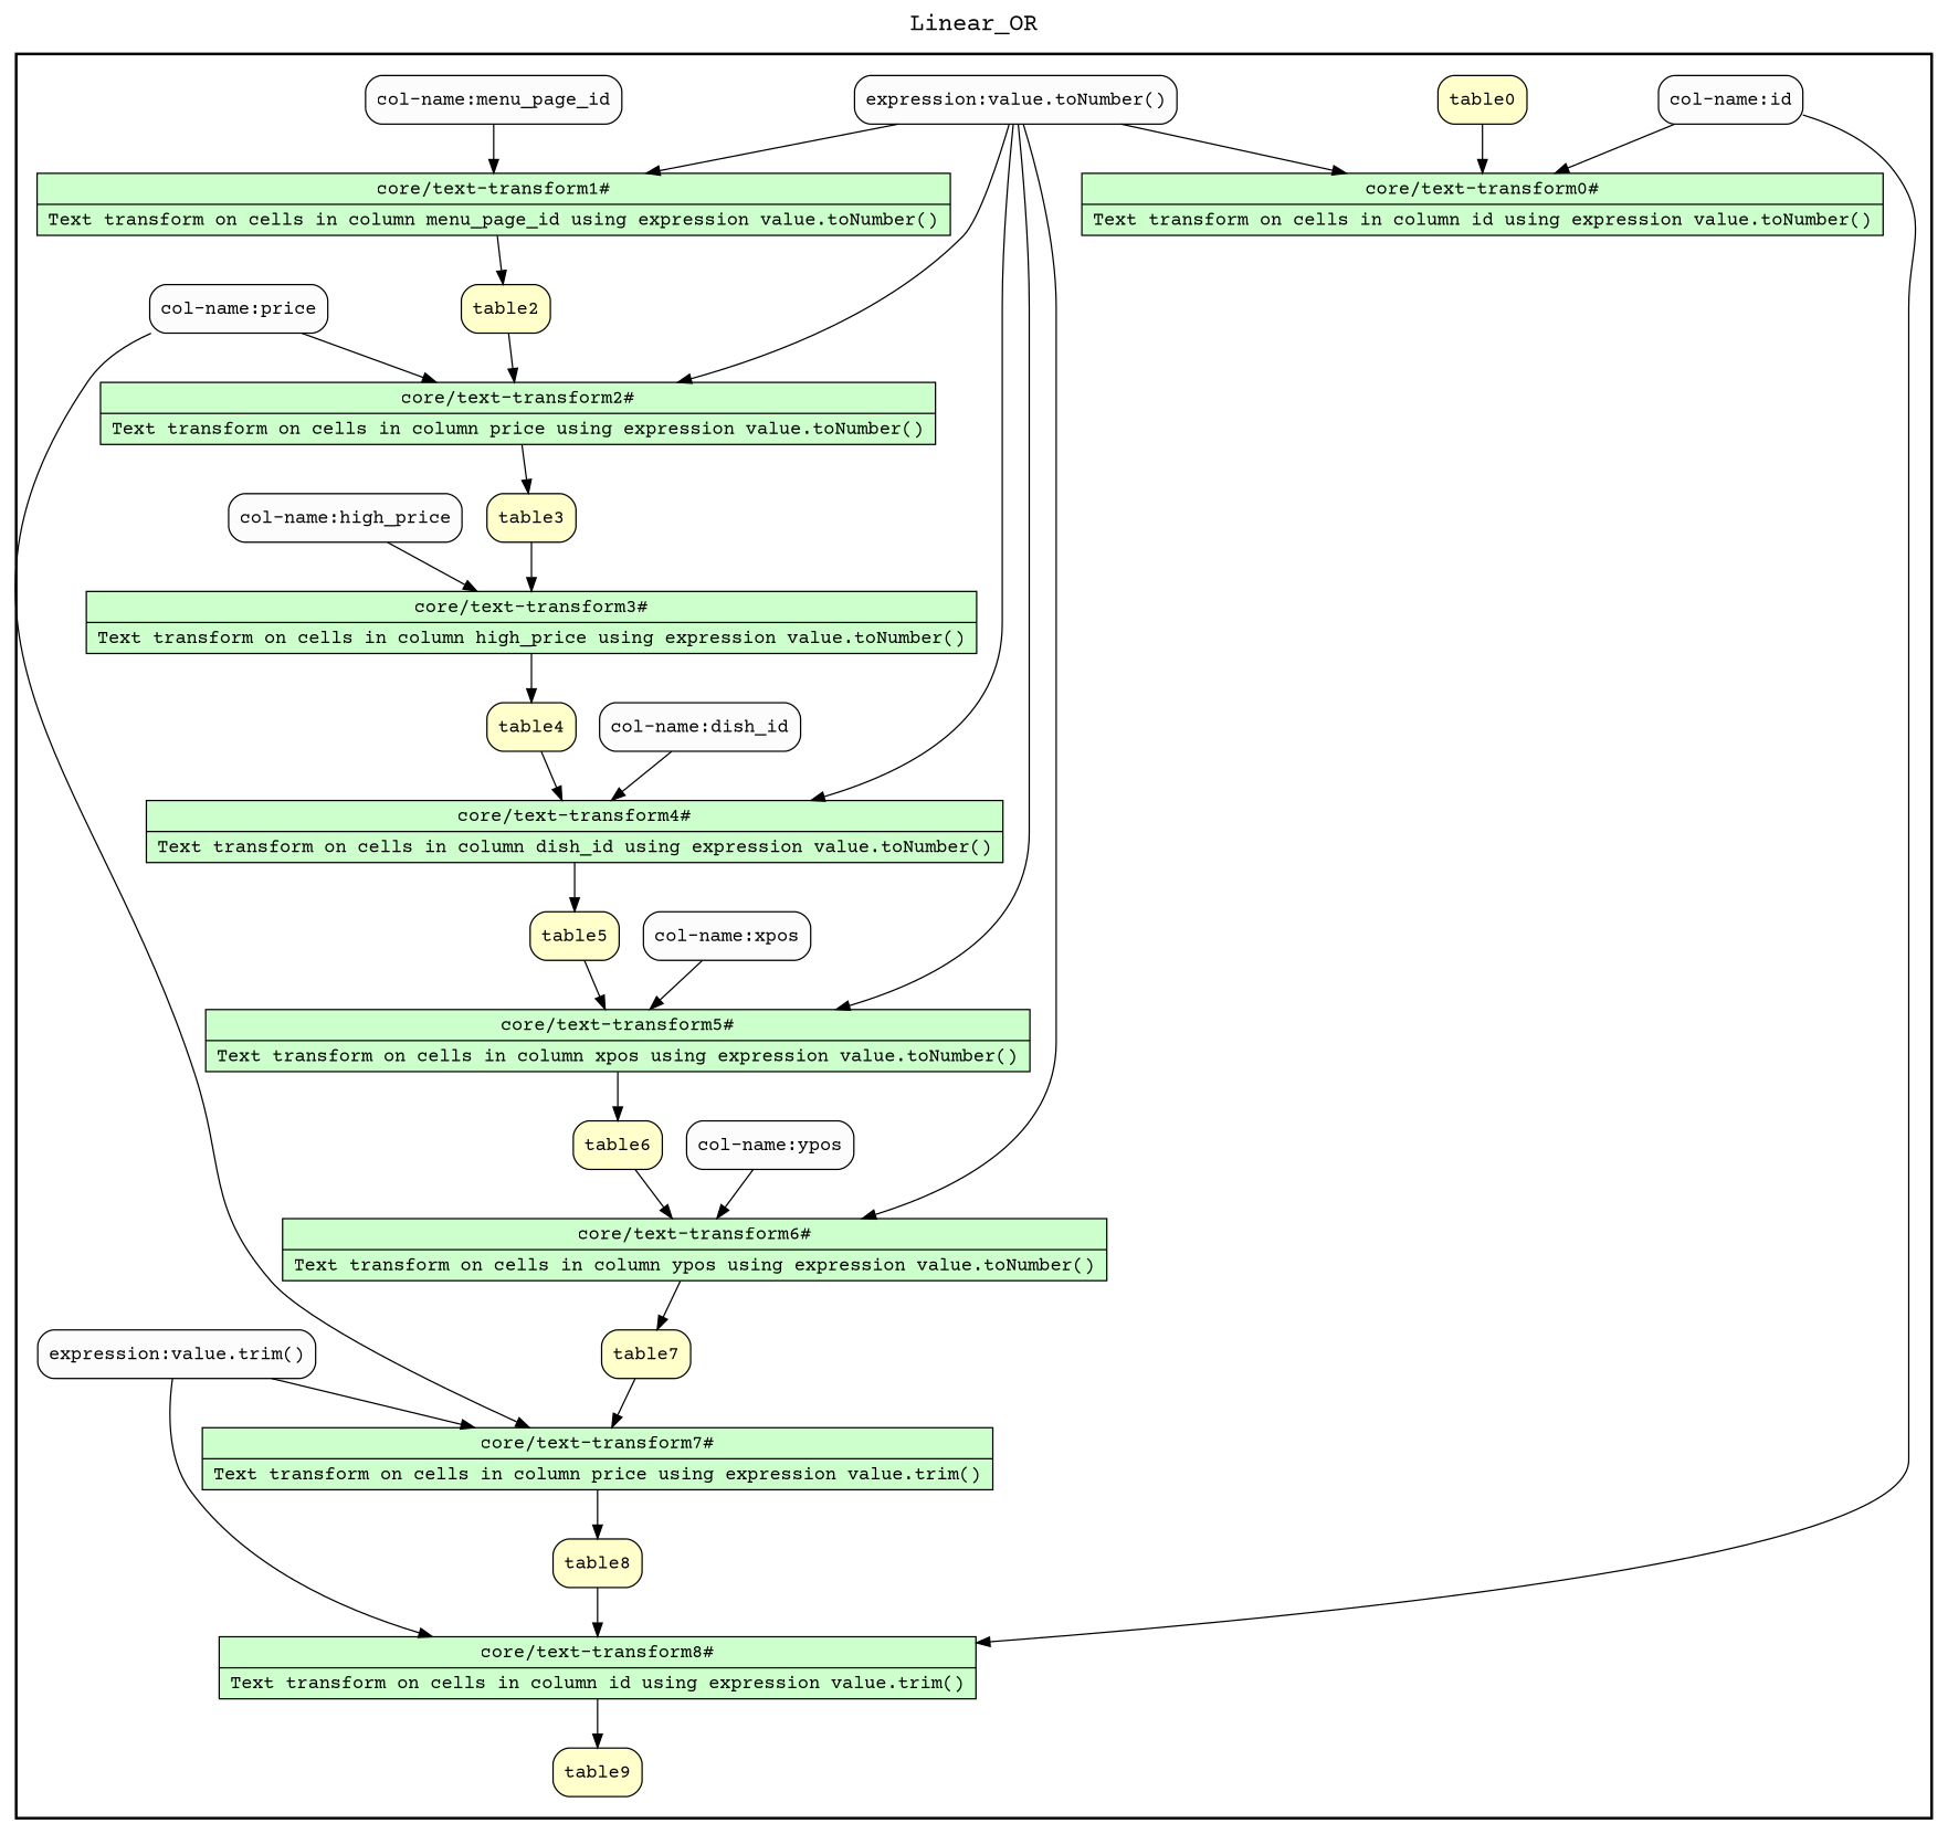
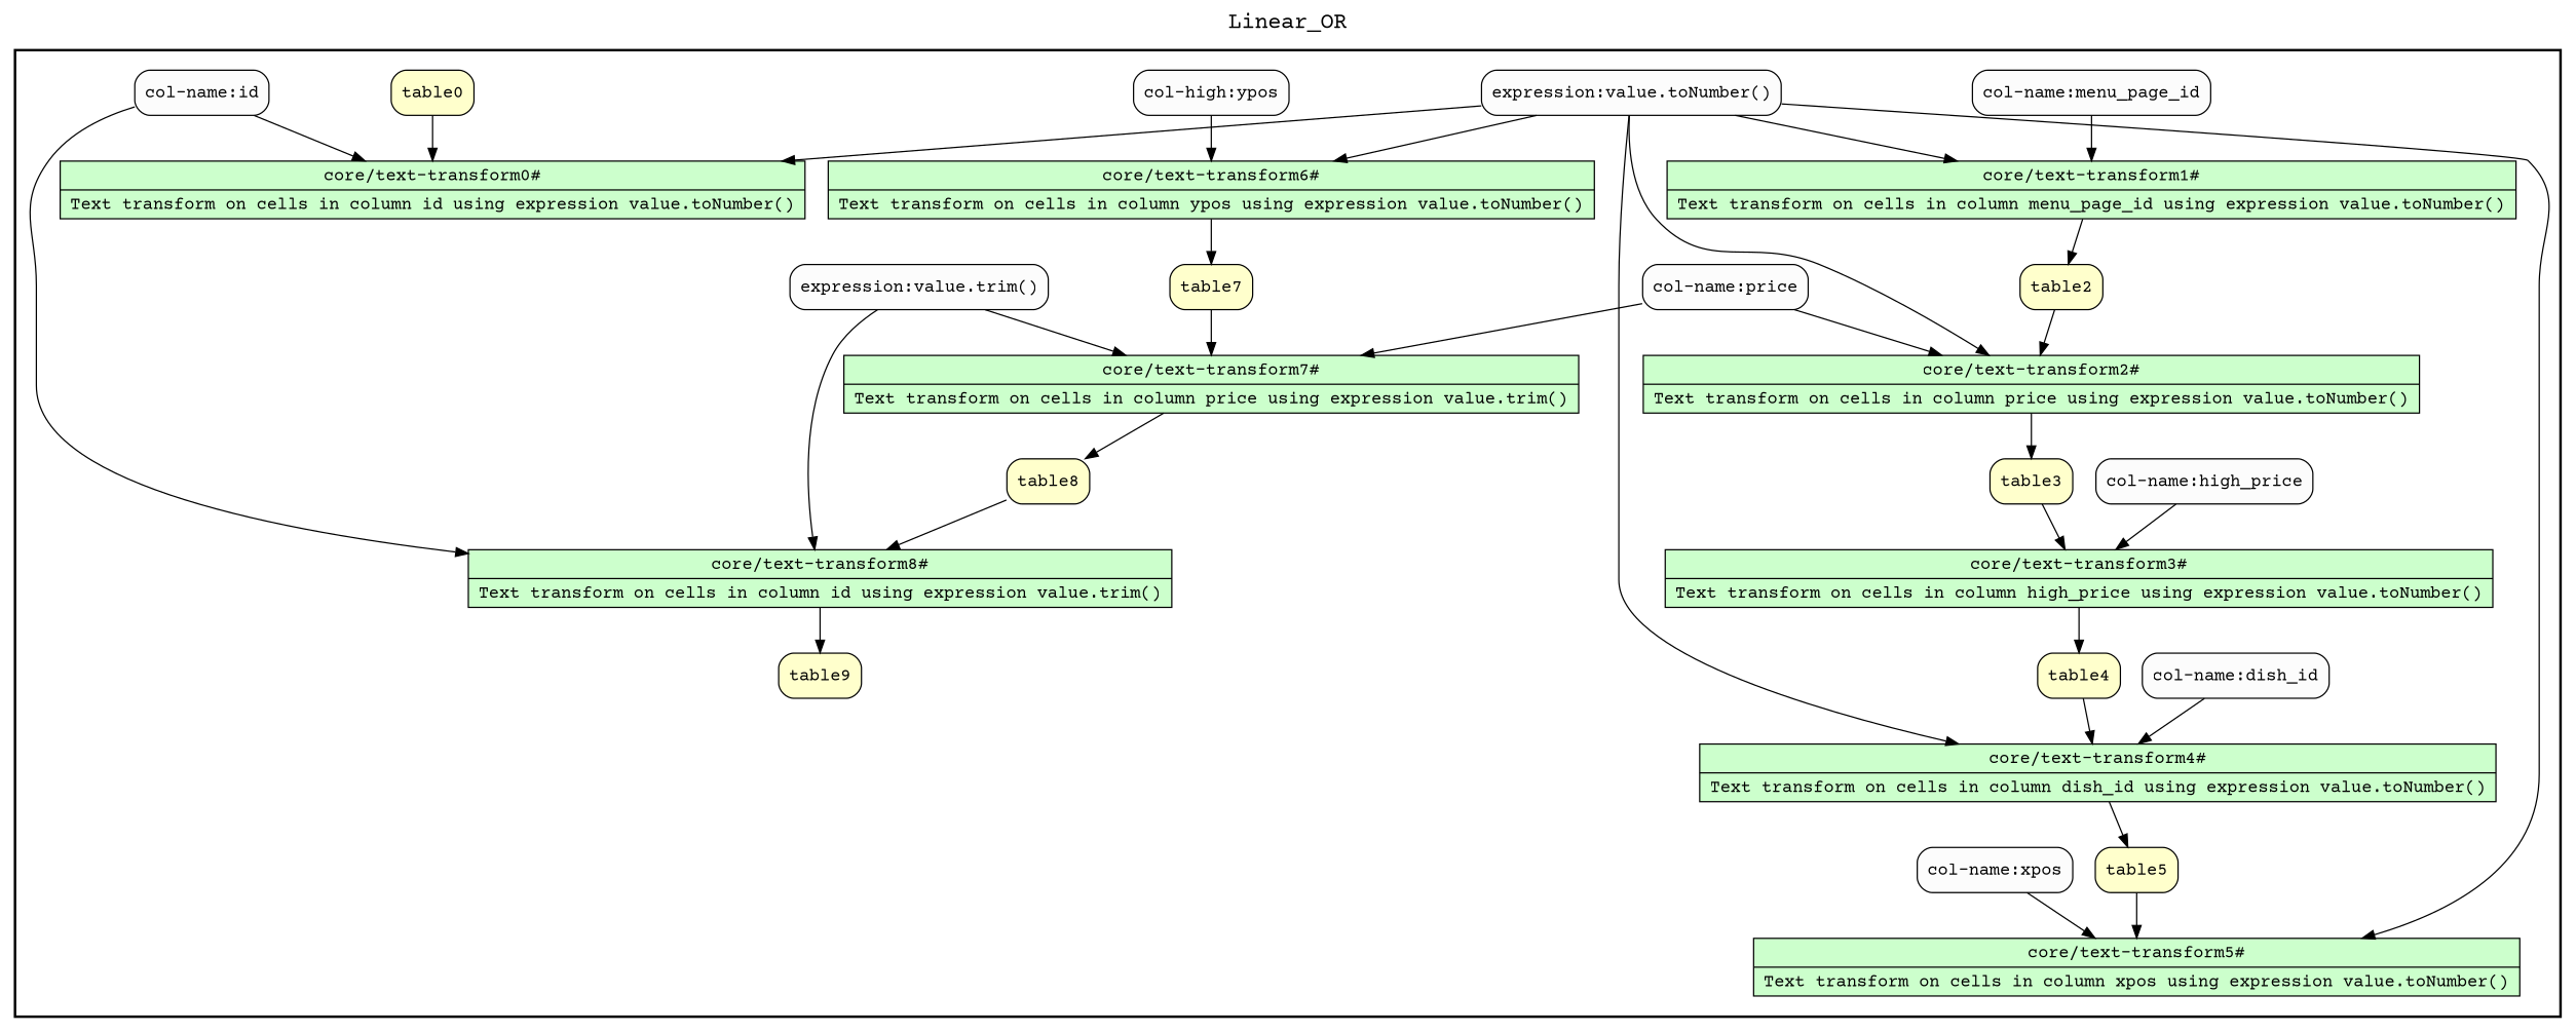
  digraph {
    fontname="Courier Prime"
    fontsize=18
    label=Linear_OR
    labelloc=t
    rankdir=TB
    node [fillcolor="#CCFFCC" fontname="Courier Prime" peripheries=1 shape=box style="rounded,filled"]
    edge [fontname="Courier Prime"]
    n1 [label="{<f0> core/text-transform0# |<f1> Text transform on cells in column id using expression value.toNumber()}" rankdir=LR shape=record style=filled]
    n2 [label="{<f0> core/text-transform1# |<f1> Text transform on cells in column menu_page_id using expression value.toNumber()}" rankdir=LR shape=record style=filled]
    table2 [fillcolor="#FFFFCC"]
    n4 [label="{<f0> core/text-transform2# |<f1> Text transform on cells in column price using expression value.toNumber()}" rankdir=LR shape=record style=filled]
    table3 [fillcolor="#FFFFCC"]
    n6 [label="{<f0> core/text-transform3# |<f1> Text transform on cells in column high_price using expression value.toNumber()}" rankdir=LR shape=record style=filled]
    table4 [fillcolor="#FFFFCC"]
    n8 [label="{<f0> core/text-transform4# |<f1> Text transform on cells in column dish_id using expression value.toNumber()}" rankdir=LR shape=record style=filled]
    table5 [fillcolor="#FFFFCC"]
    n10 [label="{<f0> core/text-transform5# |<f1> Text transform on cells in column xpos using expression value.toNumber()}" rankdir=LR shape=record style=filled]
-   table6 [fillcolor="#FFFFCC"]
    n12 [label="{<f0> core/text-transform6# |<f1> Text transform on cells in column ypos using expression value.toNumber()}" rankdir=LR shape=record style=filled]
    table7 [fillcolor="#FFFFCC"]
    n14 [label="{<f0> core/text-transform7# |<f1> Text transform on cells in column price using expression value.trim()}" rankdir=LR shape=record style=filled]
    table8 [fillcolor="#FFFFCC"]
    n16 [label="{<f0> core/text-transform8# |<f1> Text transform on cells in column id using expression value.trim()}" rankdir=LR shape=record style=filled]
    table9 [fillcolor="#FFFFCC"]
    table0 [fillcolor="#FFFFCC"]
    "col-name:id" [fillcolor="#FCFCFC"]
    "expression:value.toNumber()" [fillcolor="#FCFCFC"]
    "col-name:menu_page_id" [fillcolor="#FCFCFC"]
    "col-name:price" [fillcolor="#FCFCFC"]
    "col-name:high_price" [fillcolor="#FCFCFC"]
    "col-name:dish_id" [fillcolor="#FCFCFC"]
    "col-name:xpos" [fillcolor="#FCFCFC"]
-   "col-name:ypos" [fillcolor="#FCFCFC"]
+   "col-name:ypos" [fillcolor="#FCFCFC" label="col-high:ypos"]
    "expression:value.trim()" [fillcolor="#FCFCFC"]
    subgraph cluster_1 {
      color=black
      label=""
      penwidth=2
      subgraph cluster_2 {
        color=black
        label=""
        penwidth=0
        n1
        n2
        table2
        n4
        table3
        n6
        table4
        n8
        table5
        n10
-       table6
        n12
        table7
        n14
        table8
        n16
        table9
        table0
        "col-name:id"
        "expression:value.toNumber()"
        "col-name:menu_page_id"
        "col-name:price"
        "col-name:high_price"
        "col-name:dish_id"
        "col-name:xpos"
        "col-name:ypos"
        "expression:value.trim()"
      }
    }
    n2 -> table2
    table2 -> n4
    n4 -> table3
    table3 -> n6
    n6 -> table4
    table4 -> n8
    n8 -> table5
    table5 -> n10
-   n10 -> table6
-   table6 -> n12
    n12 -> table7
    table7 -> n14
    n14 -> table8
    table8 -> n16
    n16 -> table9
    table0 -> n1
    "col-name:id" -> n1
    "col-name:id" -> n16
    "expression:value.toNumber()" -> n1
    "expression:value.toNumber()" -> n2
    "expression:value.toNumber()" -> n4
    "expression:value.toNumber()" -> n8
    "expression:value.toNumber()" -> n10
    "expression:value.toNumber()" -> n12
    "col-name:menu_page_id" -> n2
    "col-name:price" -> n4
    "col-name:price" -> n14
    "col-name:high_price" -> n6
    "col-name:dish_id" -> n8
    "col-name:xpos" -> n10
    "col-name:ypos" -> n12
    "expression:value.trim()" -> n14
    "expression:value.trim()" -> n16
  }
